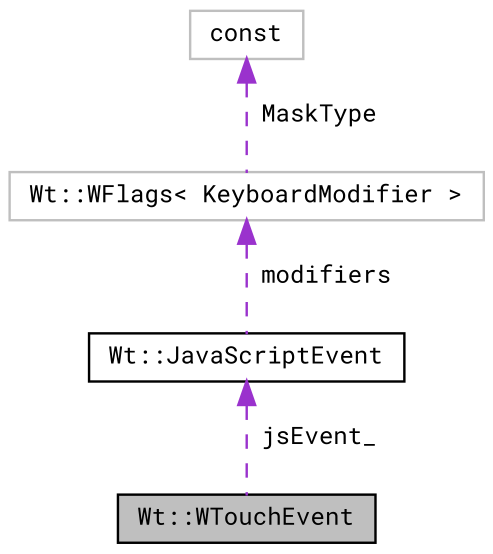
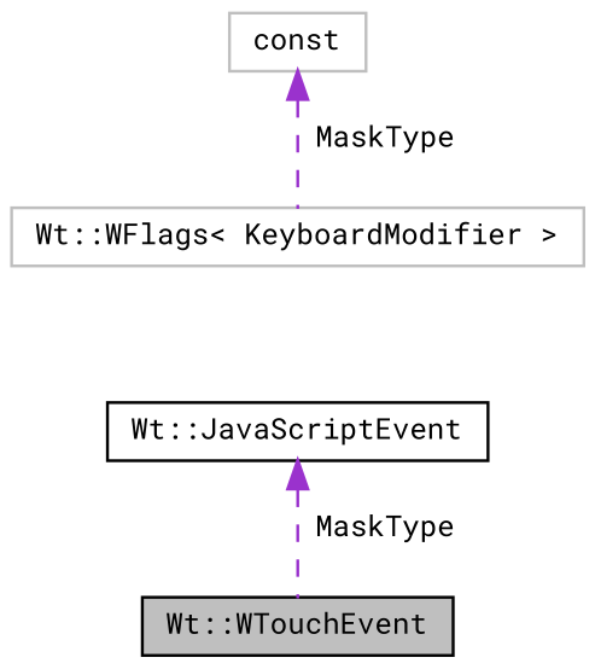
  digraph {
    fontname="Roboto Mono"
    node [color=black fillcolor=white fontname="Roboto Mono" fontsize=10 shape=record style=filled]
    edge [color=darkorchid3 dir=back fontname="Roboto Mono" fontsize=10 labelfontname=Helvetica labelfontsize=10 style=dashed]
    n1 [fillcolor=grey75 fontcolor=black height=0.2 label="Wt::WTouchEvent" width=0.4]
    n2 [height=0.2 label="Wt::JavaScriptEvent" width=0.4]
    n3 [color=grey75 height=0.2 label="Wt::WFlags\< KeyboardModifier \>" width=0.4]
    n4 [color=grey75 height=0.2 label=const width=0.4]
-   n2 -> n1 [label=" jsEvent_"]
-   n3 -> n2 [label=" modifiers"]
+   n2 -> n1 [label=" MaskType"]
    n4 -> n3 [label=" MaskType"]
  }
